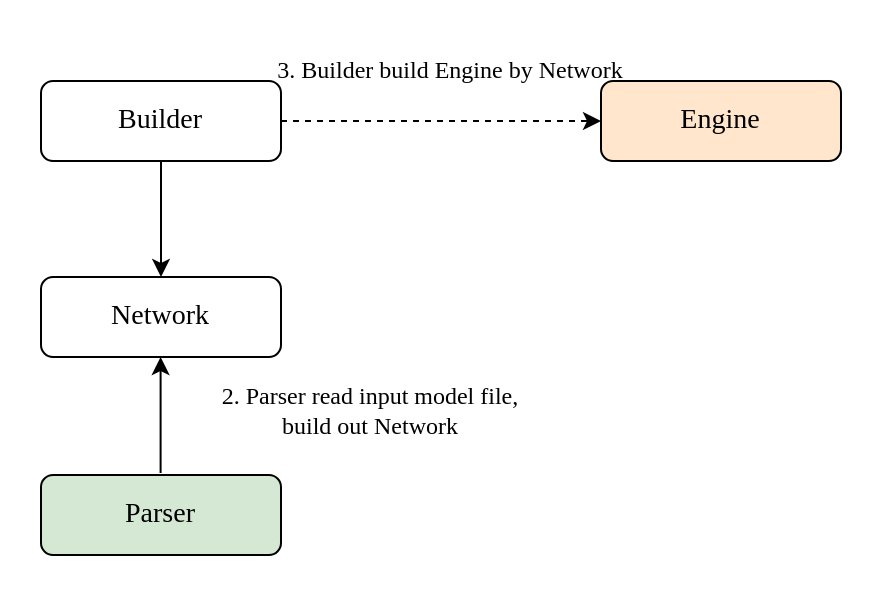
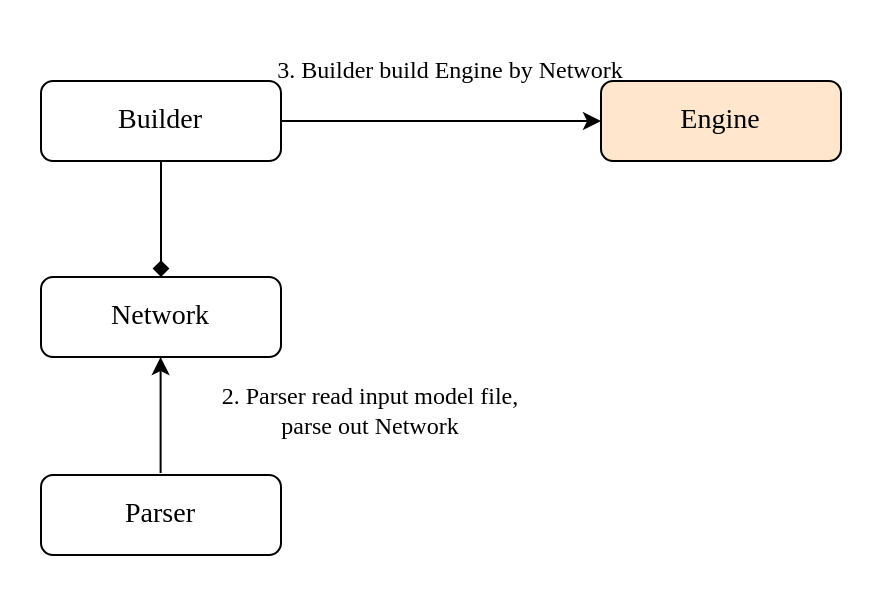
  <mxCell id="0" />
  <mxCell id="1" parent="0" />
  <mxCell id="2" value="Builder" style="rounded=1;whiteSpace=wrap;html=1;fontFamily=Comic Sans MS;fontSize=14;" vertex="1" parent="1"><mxGeometry x="20" y="40" width="120" height="40" as="geometry" /></mxCell>
  <mxCell id="3" value="Network" style="rounded=1;whiteSpace=wrap;html=1;fontFamily=Comic Sans MS;fontSize=14;" vertex="1" parent="1"><mxGeometry x="20" y="138" width="120" height="40" as="geometry" /></mxCell>
- <mxCell id="4" value="Parser" style="rounded=1;whiteSpace=wrap;html=1;fontFamily=Comic Sans MS;fontSize=14;fillColor=#d5e8d4;" vertex="1" parent="1"><mxGeometry x="20" y="237" width="120" height="40" as="geometry" /></mxCell>
- <mxCell id="5" value="" style="endArrow=classic;html=1;rounded=0;fontFamily=Comic Sans MS;fontSize=14;edgeStyle=orthogonalEdgeStyle;exitX=0.5;exitY=1;exitDx=0;exitDy=0;entryX=0.5;entryY=0;entryDx=0;entryDy=0;" edge="1" parent="1" source="2" target="3"><mxGeometry width="50" height="50" relative="1" as="geometry"><mxPoint x="490" y="270" as="sourcePoint" /><mxPoint x="80" y="110" as="targetPoint" /></mxGeometry></mxCell>
- <mxCell id="6" value="2. Parser read input model file,&lt;br&gt;build out Network" style="text;html=1;strokeColor=none;fillColor=none;align=center;verticalAlign=middle;whiteSpace=wrap;rounded=0;fontFamily=Comic Sans MS;fontSize=12;" vertex="1" parent="1"><mxGeometry x="90" y="190" width="190" height="30" as="geometry" /></mxCell>
+ <mxCell id="4" value="Parser" style="rounded=1;whiteSpace=wrap;html=1;fontFamily=Comic Sans MS;fontSize=14;" vertex="1" parent="1"><mxGeometry x="20" y="237" width="120" height="40" as="geometry" /></mxCell>
+ <mxCell id="5" value="" style="endArrow=diamond;html=1;rounded=0;fontFamily=Comic Sans MS;fontSize=14;edgeStyle=orthogonalEdgeStyle;exitX=0.5;exitY=1;exitDx=0;exitDy=0;entryX=0.5;entryY=0;entryDx=0;entryDy=0;" edge="1" parent="1" source="2" target="3"><mxGeometry width="50" height="50" relative="1" as="geometry"><mxPoint x="490" y="270" as="sourcePoint" /><mxPoint x="80" y="110" as="targetPoint" /></mxGeometry></mxCell>
+ <mxCell id="6" value="2. Parser read input model file,&lt;br&gt;parse out Network" style="text;html=1;strokeColor=none;fillColor=none;align=center;verticalAlign=middle;whiteSpace=wrap;rounded=0;fontFamily=Comic Sans MS;fontSize=12;" vertex="1" parent="1"><mxGeometry x="90" y="190" width="190" height="30" as="geometry" /></mxCell>
  <mxCell id="7" value="" style="endArrow=none;html=1;rounded=0;fontFamily=Comic Sans MS;fontSize=14;edgeStyle=orthogonalEdgeStyle;exitX=0.5;exitY=1;exitDx=0;exitDy=0;entryX=0.5;entryY=0;entryDx=0;entryDy=0;endFill=0;startArrow=classic;startFill=1;" edge="1" parent="1"><mxGeometry width="50" height="50" relative="1" as="geometry"><mxPoint x="79.8" y="178" as="sourcePoint" /><mxPoint x="79.8" y="236" as="targetPoint" /></mxGeometry></mxCell>
  <mxCell id="8" value="Engine" style="rounded=1;whiteSpace=wrap;html=1;fontFamily=Comic Sans MS;fontSize=14;fillColor=#ffe6cc;" vertex="1" parent="1"><mxGeometry x="300" y="40" width="120" height="40" as="geometry" /></mxCell>
- <mxCell id="9" value="" style="endArrow=classic;html=1;rounded=0;fontFamily=Comic Sans MS;fontSize=12;edgeStyle=orthogonalEdgeStyle;exitX=1;exitY=0.5;exitDx=0;exitDy=0;entryX=0;entryY=0.5;entryDx=0;entryDy=0;dashed=1;" edge="1" parent="1" source="2" target="8"><mxGeometry width="50" height="50" relative="1" as="geometry"><mxPoint x="180" y="150" as="sourcePoint" /><mxPoint x="230" y="100" as="targetPoint" /></mxGeometry></mxCell>
+ <mxCell id="9" value="" style="endArrow=classic;html=1;rounded=0;fontFamily=Comic Sans MS;fontSize=12;edgeStyle=orthogonalEdgeStyle;exitX=1;exitY=0.5;exitDx=0;exitDy=0;entryX=0;entryY=0.5;entryDx=0;entryDy=0;" edge="1" parent="1" source="2" target="8"><mxGeometry width="50" height="50" relative="1" as="geometry"><mxPoint x="180" y="150" as="sourcePoint" /><mxPoint x="230" y="100" as="targetPoint" /></mxGeometry></mxCell>
  <mxCell id="10" value="3. Builder build Engine by Network" style="text;html=1;strokeColor=none;fillColor=none;align=center;verticalAlign=middle;whiteSpace=wrap;rounded=0;fontFamily=Comic Sans MS;fontSize=12;" vertex="1" parent="1"><mxGeometry x="130" y="20" width="190" height="30" as="geometry" /></mxCell>
